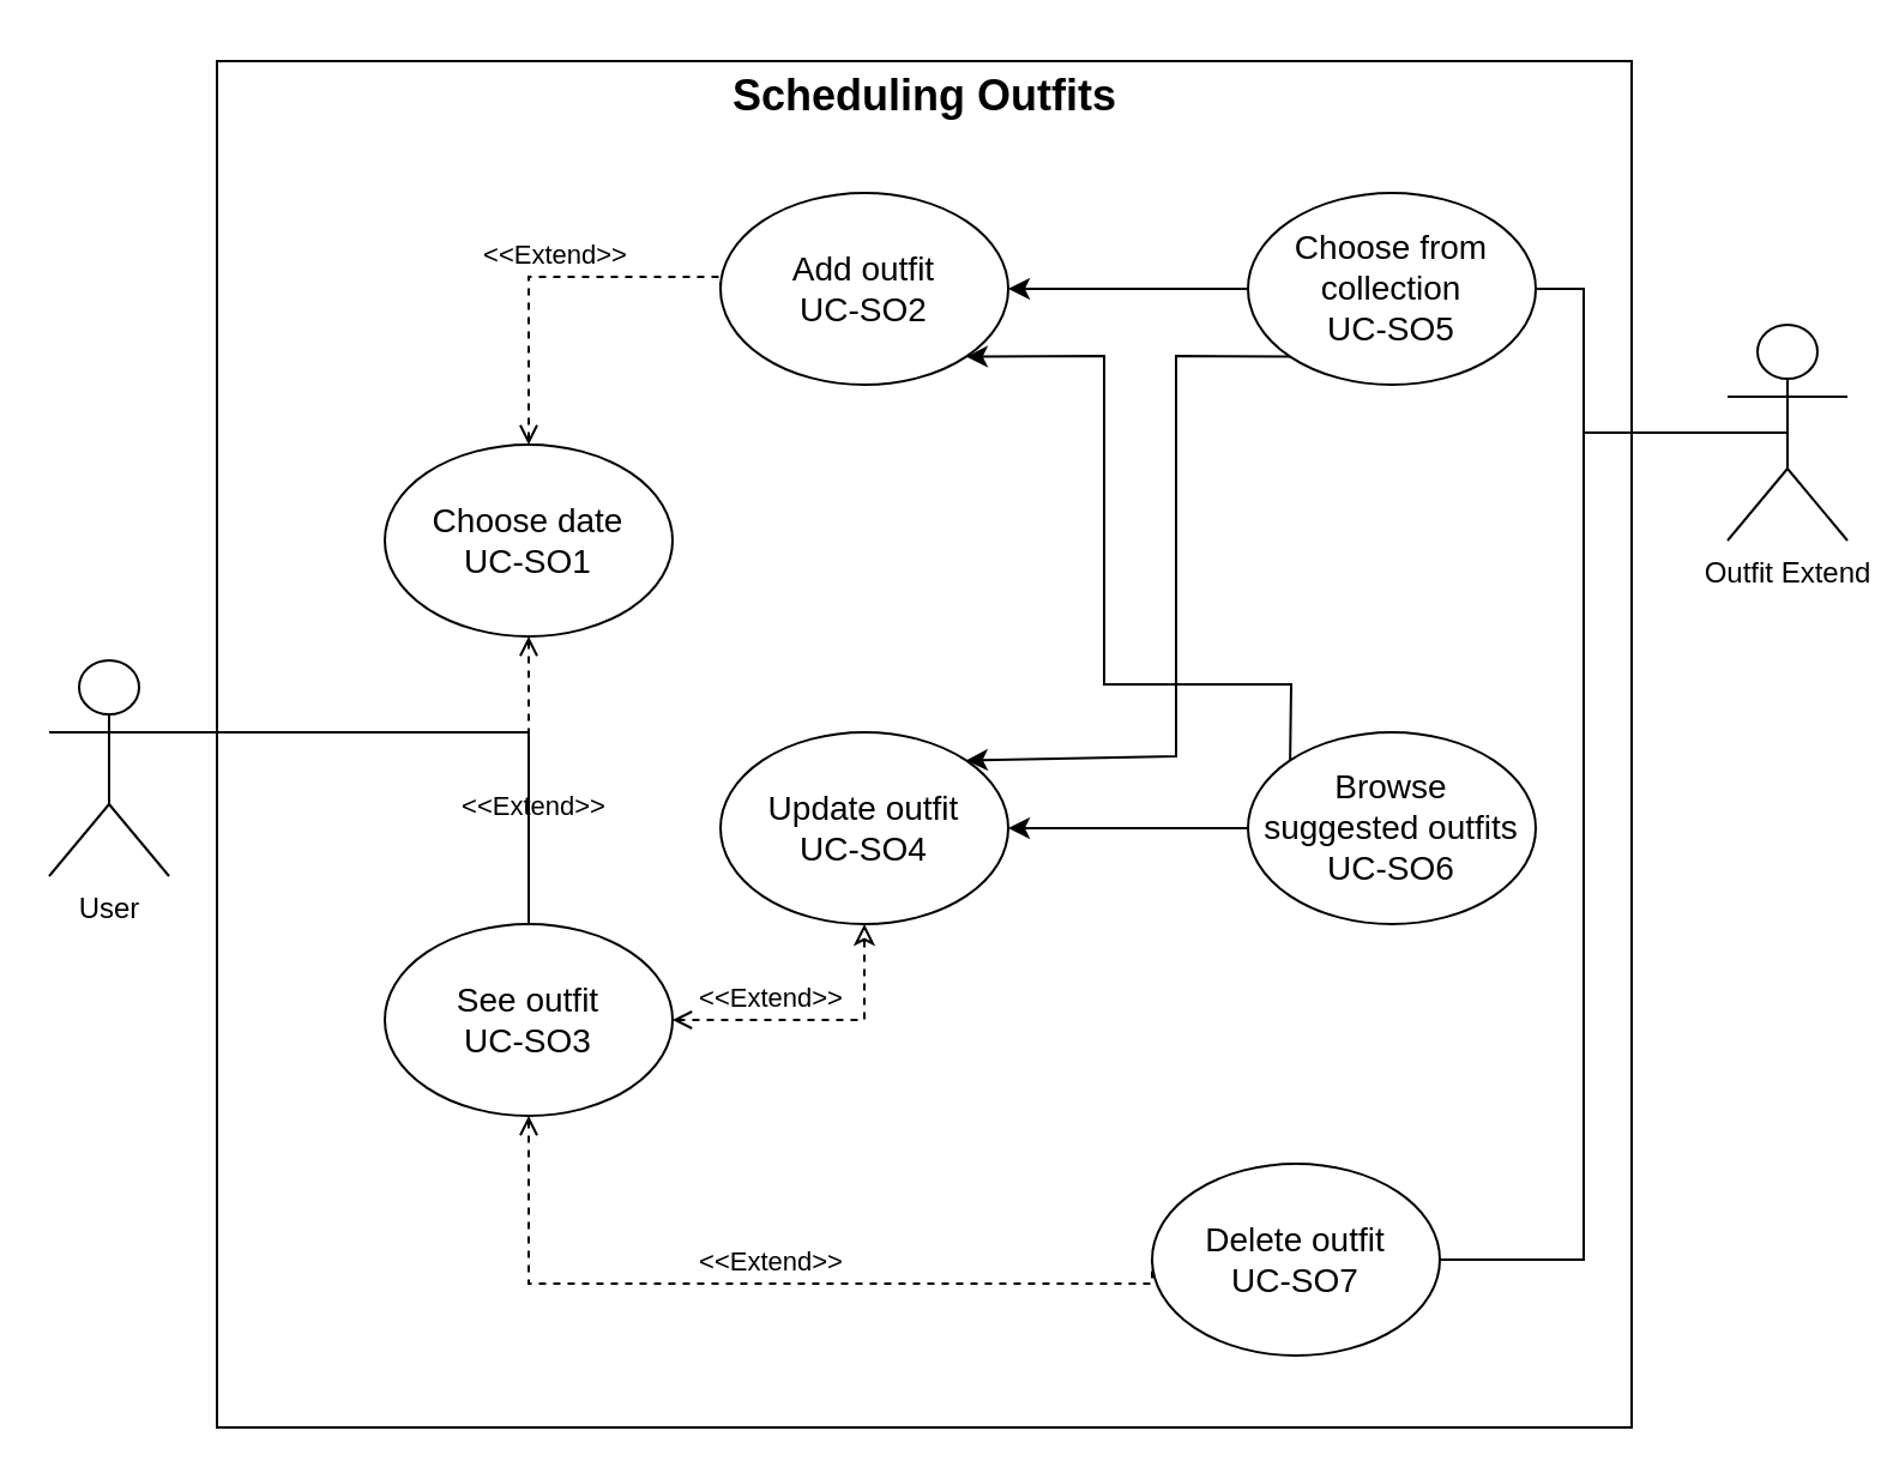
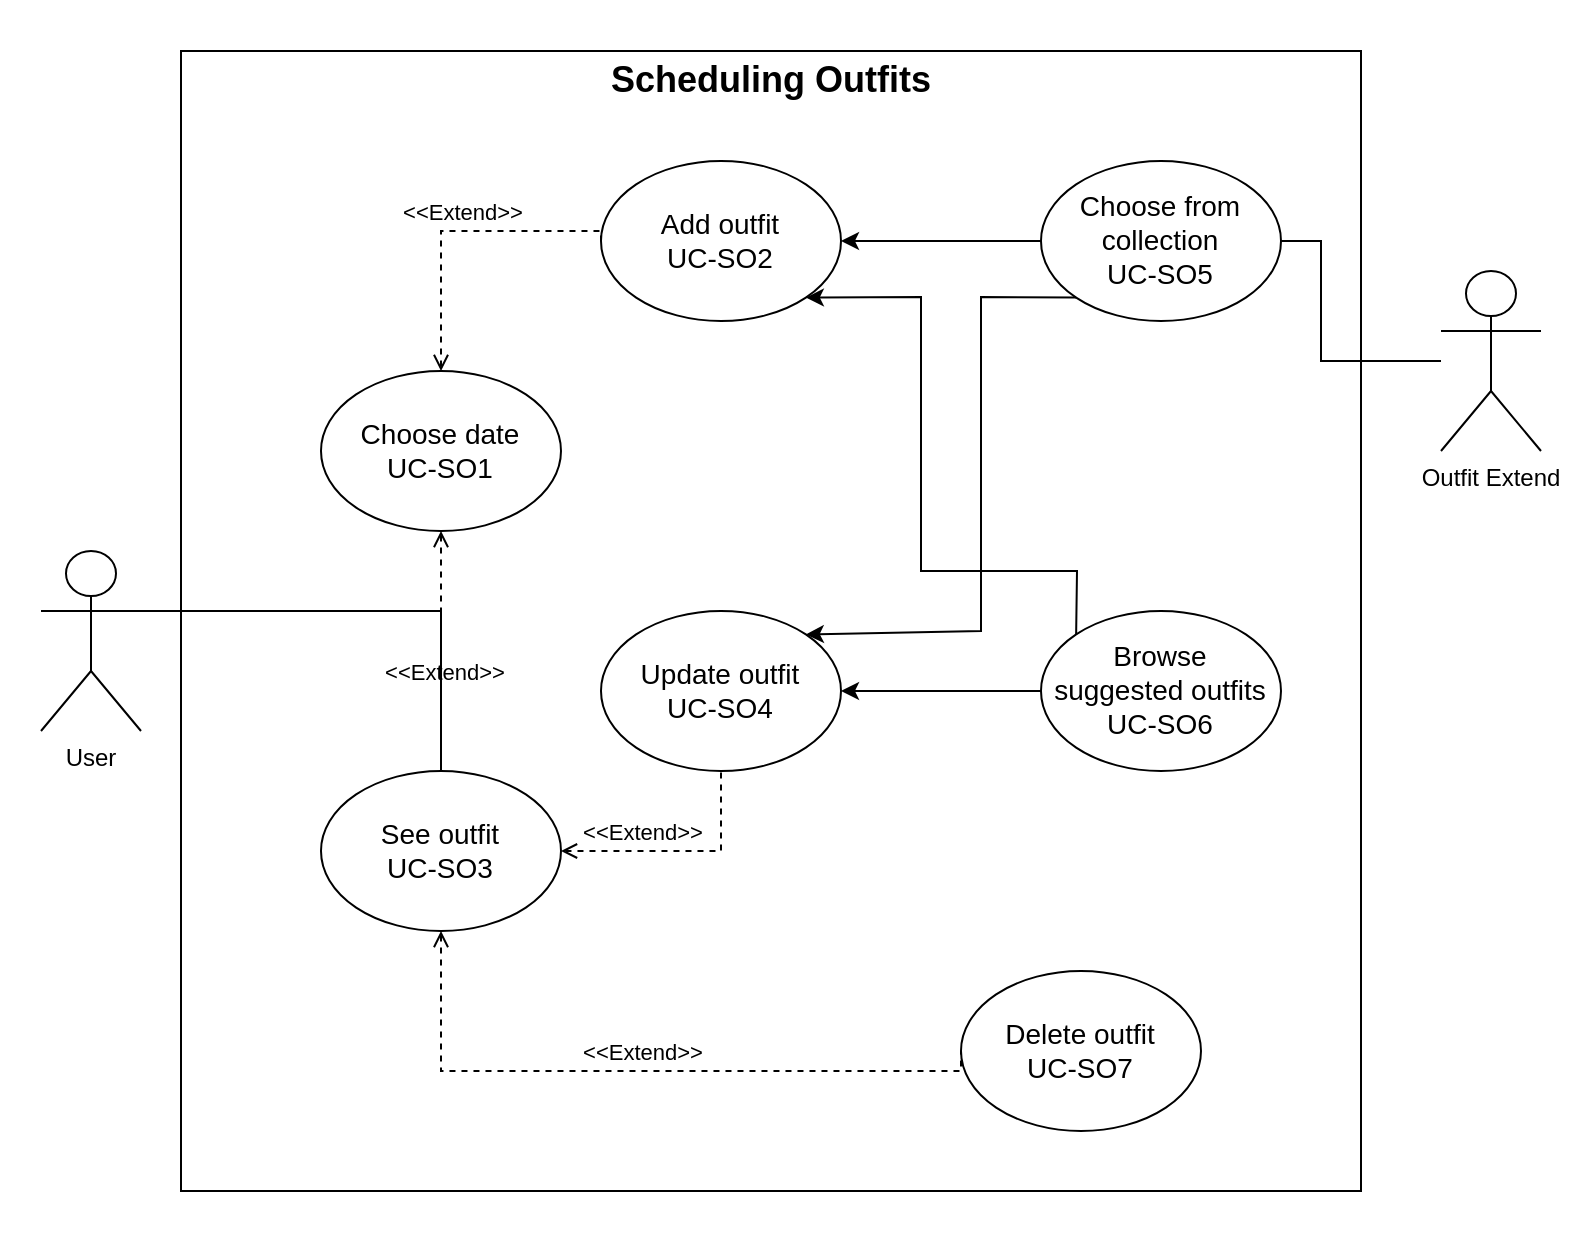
  <mxCell id="0" />
  <mxCell id="1" parent="0" />
  <mxCell id="2" value="" style="rounded=0;whiteSpace=wrap;html=1;fillColor=none;movable=0;resizable=0;rotatable=0;deletable=0;editable=0;connectable=0;" parent="1" vertex="1"><mxGeometry x="90" y="25" width="590" height="570" as="geometry" /></mxCell>
  <mxCell id="3" style="edgeStyle=orthogonalEdgeStyle;rounded=0;orthogonalLoop=1;jettySize=auto;html=1;exitX=1;exitY=0.333;exitDx=0;exitDy=0;exitPerimeter=0;endArrow=none;endFill=0;" parent="1" source="4" target="17" edge="1"><mxGeometry relative="1" as="geometry" /></mxCell>
  <mxCell id="4" value="User" style="shape=umlActor;verticalLabelPosition=bottom;verticalAlign=top;html=1;outlineConnect=0;fillColor=none;" parent="1" vertex="1"><mxGeometry x="20" y="275" width="50" height="90" as="geometry" /></mxCell>
  <mxCell id="5" style="edgeStyle=none;html=1;startArrow=classic;startFill=1;endArrow=none;endFill=0;" parent="1" source="6" target="24" edge="1"><mxGeometry relative="1" as="geometry"><mxPoint x="500" y="120" as="targetPoint" /></mxGeometry></mxCell>
  <mxCell id="6" value="&lt;font style=&quot;font-size: 14px;&quot;&gt;Add outfit&lt;br&gt;UC-SO2&lt;br&gt;&lt;/font&gt;" style="ellipse;whiteSpace=wrap;html=1;fillColor=none;" parent="1" vertex="1"><mxGeometry x="300" y="80" width="120" height="80" as="geometry" /></mxCell>
  <mxCell id="7" value="&lt;font style=&quot;font-size: 14px;&quot;&gt;Delete outfit&lt;br&gt;UC-SO7&lt;br&gt;&lt;/font&gt;" style="ellipse;whiteSpace=wrap;html=1;fillColor=none;" parent="1" vertex="1"><mxGeometry x="480" y="485" width="120" height="80" as="geometry" /></mxCell>
  <mxCell id="8" style="edgeStyle=none;html=1;exitX=1;exitY=0.5;exitDx=0;exitDy=0;entryX=0;entryY=0.5;entryDx=0;entryDy=0;startArrow=classic;startFill=1;endArrow=none;endFill=0;" parent="1" source="9" target="26" edge="1"><mxGeometry relative="1" as="geometry" /></mxCell>
  <mxCell id="9" value="&lt;font style=&quot;font-size: 14px;&quot;&gt;Update outfit&lt;br&gt;UC-SO4&lt;br&gt;&lt;/font&gt;" style="ellipse;whiteSpace=wrap;html=1;fillColor=none;" parent="1" vertex="1"><mxGeometry x="300" y="305" width="120" height="80" as="geometry" /></mxCell>
- <mxCell id="10" style="edgeStyle=none;rounded=0;html=1;exitX=0.5;exitY=0.5;exitDx=0;exitDy=0;exitPerimeter=0;entryX=1;entryY=0.5;entryDx=0;entryDy=0;fontSize=14;startArrow=none;startFill=0;endArrow=none;endFill=0;" edge="1" parent="1" source="12" target="7"><mxGeometry relative="1" as="geometry"><Array as="points"><mxPoint x="660" y="180" /><mxPoint x="660" y="525" /></Array></mxGeometry></mxCell>
  <mxCell id="11" style="edgeStyle=none;rounded=0;html=1;entryX=1;entryY=0.5;entryDx=0;entryDy=0;fontSize=14;startArrow=none;startFill=0;endArrow=none;endFill=0;" edge="1" parent="1" source="12" target="24"><mxGeometry relative="1" as="geometry"><Array as="points"><mxPoint x="660" y="180" /><mxPoint x="660" y="120" /></Array></mxGeometry></mxCell>
  <mxCell id="12" value="Outfit Extend" style="shape=umlActor;verticalLabelPosition=bottom;verticalAlign=top;html=1;outlineConnect=0;fillColor=none;" parent="1" vertex="1"><mxGeometry x="720" y="135" width="50" height="90" as="geometry" /></mxCell>
  <mxCell id="13" style="edgeStyle=orthogonalEdgeStyle;rounded=0;orthogonalLoop=1;jettySize=auto;html=1;entryX=0;entryY=0.5;entryDx=0;entryDy=0;startArrow=open;startFill=0;endArrow=none;endFill=0;dashed=1;" parent="1" source="17" target="7" edge="1"><mxGeometry relative="1" as="geometry"><Array as="points"><mxPoint x="220" y="535" /></Array></mxGeometry></mxCell>
  <mxCell id="14" value="&amp;lt;&amp;lt;Extend&amp;gt;&amp;gt;" style="edgeLabel;html=1;align=center;verticalAlign=middle;resizable=0;points=[];labelBackgroundColor=none;" parent="13" vertex="1" connectable="0"><mxGeometry x="-0.088" y="-1" relative="1" as="geometry"><mxPoint x="15" y="-11" as="offset" /></mxGeometry></mxCell>
- <mxCell id="15" style="edgeStyle=orthogonalEdgeStyle;rounded=0;orthogonalLoop=1;jettySize=auto;html=1;startArrow=open;startFill=0;endArrow=classic;endFill=0;dashed=1;entryX=0.5;entryY=1;entryDx=0;entryDy=0;" parent="1" source="17" target="9" edge="1"><mxGeometry relative="1" as="geometry"><Array as="points"><mxPoint x="360" y="425" /></Array><mxPoint x="360" y="345" as="targetPoint" /></mxGeometry></mxCell>
+ <mxCell id="15" style="edgeStyle=orthogonalEdgeStyle;rounded=0;orthogonalLoop=1;jettySize=auto;html=1;startArrow=open;startFill=0;endArrow=none;endFill=0;dashed=1;entryX=0.5;entryY=1;entryDx=0;entryDy=0;" parent="1" source="17" target="9" edge="1"><mxGeometry relative="1" as="geometry"><Array as="points"><mxPoint x="360" y="425" /></Array><mxPoint x="360" y="345" as="targetPoint" /></mxGeometry></mxCell>
  <mxCell id="16" value="&amp;lt;&amp;lt;Extend&amp;gt;&amp;gt;" style="edgeLabel;html=1;align=center;verticalAlign=middle;resizable=0;points=[];labelBackgroundColor=none;" parent="15" vertex="1" connectable="0"><mxGeometry x="-0.034" y="1" relative="1" as="geometry"><mxPoint x="-18" y="-9" as="offset" /></mxGeometry></mxCell>
  <mxCell id="17" value="&lt;font style=&quot;font-size: 14px;&quot;&gt;See outfit&lt;br&gt;UC-SO3&lt;br&gt;&lt;/font&gt;" style="ellipse;whiteSpace=wrap;html=1;fillColor=none;" parent="1" vertex="1"><mxGeometry x="160" y="385" width="120" height="80" as="geometry" /></mxCell>
  <mxCell id="18" style="edgeStyle=orthogonalEdgeStyle;rounded=0;orthogonalLoop=1;jettySize=auto;html=1;entryX=0.5;entryY=0;entryDx=0;entryDy=0;dashed=1;startArrow=open;startFill=0;endArrow=none;endFill=0;" parent="1" source="22" target="17" edge="1"><mxGeometry relative="1" as="geometry" /></mxCell>
  <mxCell id="19" value="&amp;lt;&amp;lt;Extend&amp;gt;&amp;gt;" style="edgeLabel;html=1;align=center;verticalAlign=middle;resizable=0;points=[];labelBackgroundColor=none;" parent="18" vertex="1" connectable="0"><mxGeometry x="0.167" y="1" relative="1" as="geometry"><mxPoint as="offset" /></mxGeometry></mxCell>
  <mxCell id="20" style="edgeStyle=orthogonalEdgeStyle;rounded=0;orthogonalLoop=1;jettySize=auto;html=1;endArrow=none;endFill=0;startArrow=open;startFill=0;dashed=1;entryX=0;entryY=0.5;entryDx=0;entryDy=0;" parent="1" source="22" target="6" edge="1"><mxGeometry relative="1" as="geometry"><Array as="points"><mxPoint x="220" y="115" /></Array><mxPoint x="450" y="175" as="targetPoint" /></mxGeometry></mxCell>
  <mxCell id="21" value="&amp;lt;&amp;lt;Extend&amp;gt;&amp;gt;" style="edgeLabel;html=1;align=center;verticalAlign=middle;resizable=0;points=[];labelBackgroundColor=none;" parent="20" vertex="1" connectable="0"><mxGeometry x="-0.205" relative="1" as="geometry"><mxPoint x="10" y="-18" as="offset" /></mxGeometry></mxCell>
  <mxCell id="22" value="&lt;font style=&quot;font-size: 14px;&quot;&gt;Choose date&lt;br&gt;UC-SO1&lt;/font&gt;&lt;font style=&quot;&quot;&gt;&lt;br&gt;&lt;/font&gt;" style="ellipse;whiteSpace=wrap;html=1;fillColor=none;" parent="1" vertex="1"><mxGeometry x="160" y="185" width="120" height="80" as="geometry" /></mxCell>
  <mxCell id="23" style="edgeStyle=none;html=1;exitX=0;exitY=1;exitDx=0;exitDy=0;entryX=1;entryY=0;entryDx=0;entryDy=0;fontSize=14;startArrow=none;startFill=0;rounded=0;endArrow=classic;endFill=1;" edge="1" parent="1" source="24" target="9"><mxGeometry relative="1" as="geometry"><Array as="points"><mxPoint x="490" y="148" /><mxPoint x="490" y="315" /></Array></mxGeometry></mxCell>
  <mxCell id="24" value="&lt;font style=&quot;font-size: 14px;&quot;&gt;Choose from collection&lt;br&gt;UC-SO5&lt;br&gt;&lt;/font&gt;" style="ellipse;whiteSpace=wrap;html=1;fillColor=none;" parent="1" vertex="1"><mxGeometry x="520" y="80" width="120" height="80" as="geometry" /></mxCell>
  <mxCell id="25" style="edgeStyle=none;rounded=0;html=1;exitX=0;exitY=0;exitDx=0;exitDy=0;entryX=1;entryY=1;entryDx=0;entryDy=0;fontSize=14;startArrow=none;startFill=0;endArrow=classic;endFill=1;" edge="1" parent="1" source="26" target="6"><mxGeometry relative="1" as="geometry"><Array as="points"><mxPoint x="538" y="285" /><mxPoint x="460" y="285" /><mxPoint x="460" y="148" /></Array></mxGeometry></mxCell>
  <mxCell id="26" value="&lt;font style=&quot;font-size: 14px;&quot;&gt;Browse&lt;br&gt;suggested outfits&lt;br&gt;UC-SO6&lt;br&gt;&lt;/font&gt;" style="ellipse;whiteSpace=wrap;html=1;fillColor=none;" parent="1" vertex="1"><mxGeometry x="520" y="305" width="120" height="80" as="geometry" /></mxCell>
  <mxCell id="27" value="&lt;b&gt;&lt;font style=&quot;font-size: 18px;&quot;&gt;Scheduling Outfits&lt;/font&gt;&lt;/b&gt;" style="text;html=1;align=center;verticalAlign=middle;resizable=0;points=[];autosize=1;strokeColor=none;fillColor=none;fontSize=14;" vertex="1" parent="1"><mxGeometry x="295" y="20" width="180" height="40" as="geometry" /></mxCell>
